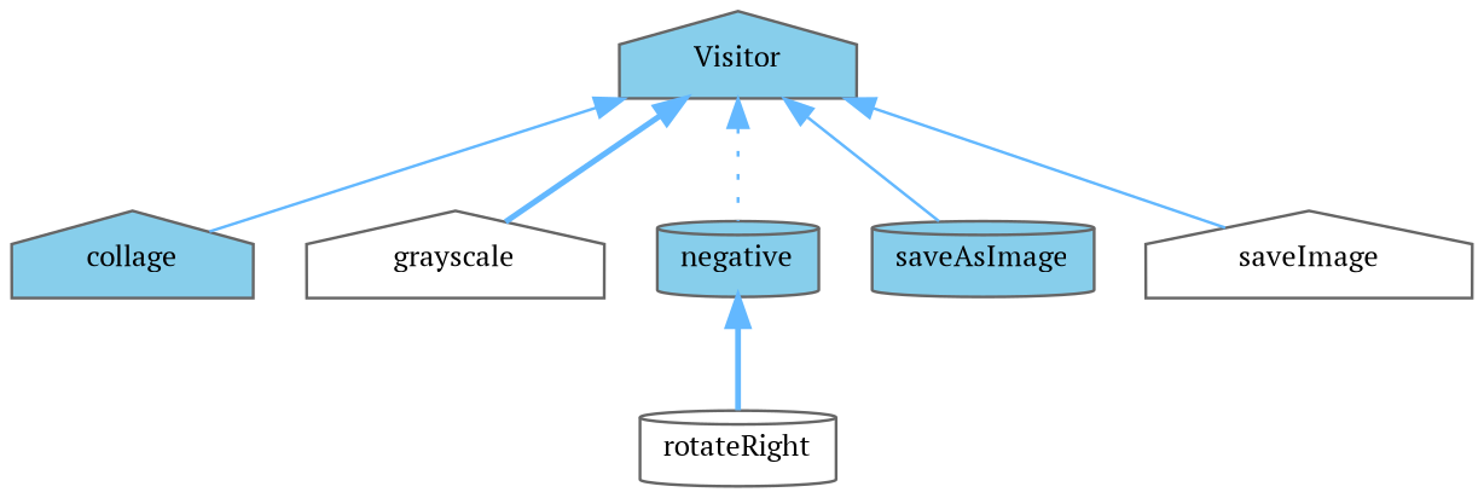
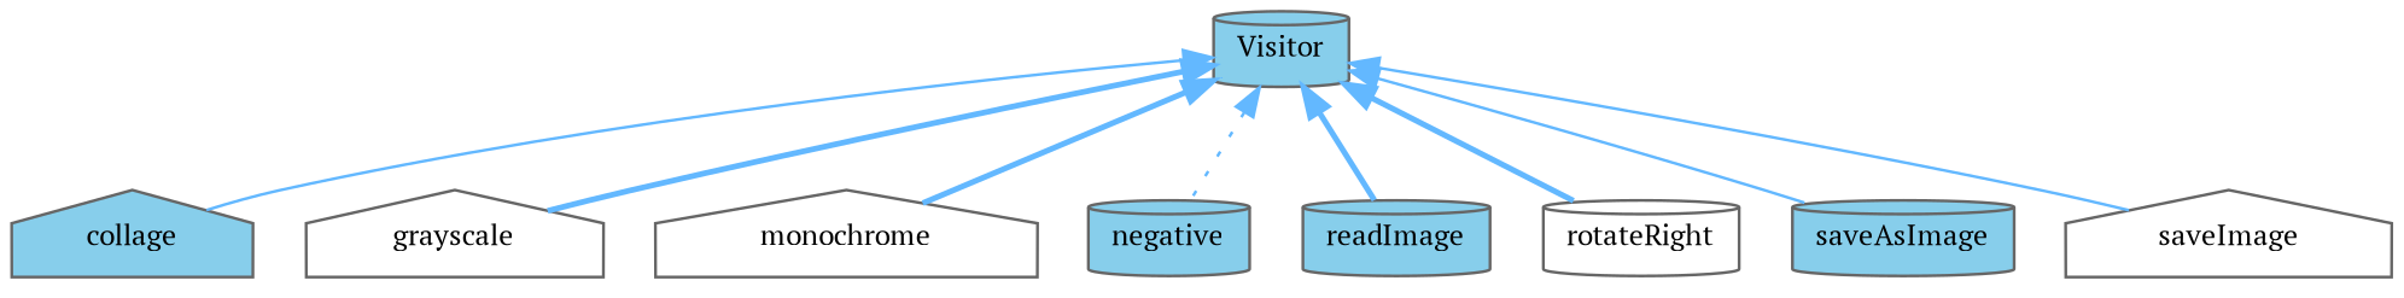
  digraph {
    fontname="PT Serif"
    rankdir=TB
    node [color=gray40 fillcolor=skyblue fontname="PT Serif" fontsize=10 shape=cylinder style=filled]
    edge [color=steelblue1 dir=back fontname="PT Serif" fontsize=10 labelfontname=Helvetica labelfontsize=10 style=bold]
-   n1 [fontcolor=black height=0.2 label=Visitor shape=house width=0.4]
+   n1 [fontcolor=black height=0.2 label=Visitor width=0.4]
    n2 [height=0.2 label=collage shape=house width=0.4]
    n3 [fillcolor=white height=0.2 label=grayscale shape=house width=0.4]
+   n4 [fillcolor=white height=0.2 label=monochrome shape=house width=0.4]
    n5 [height=0.2 label=negative width=0.4]
+   n6 [height=0.2 label=readImage width=0.4]
    n7 [fillcolor=white height=0.2 label=rotateRight width=0.4]
    n8 [height=0.2 label=saveAsImage width=0.4]
    n9 [fillcolor=white height=0.2 label=saveImage shape=house width=0.4]
    n1 -> n2 [style=solid]
    n1 -> n3
+   n1 -> n4
    n1 -> n5 [style=dotted]
-   n5 -> n7
+   n1 -> n6
+   n1 -> n7
    n1 -> n8 [style=solid]
    n1 -> n9 [style=solid]
  }
